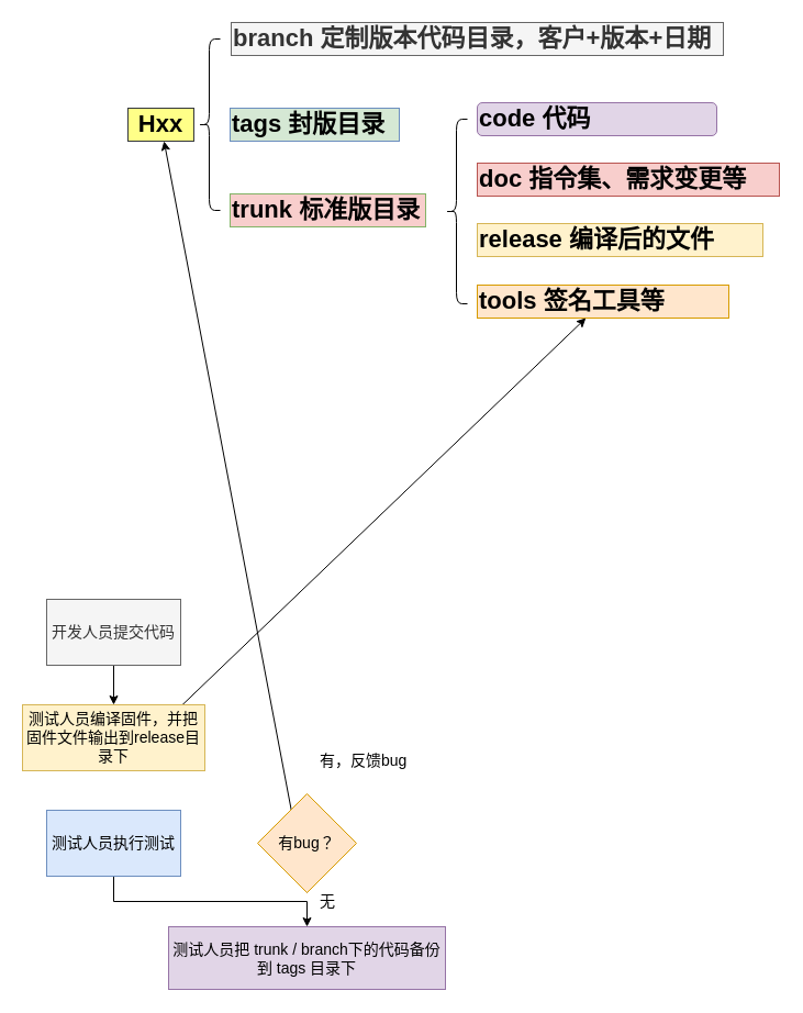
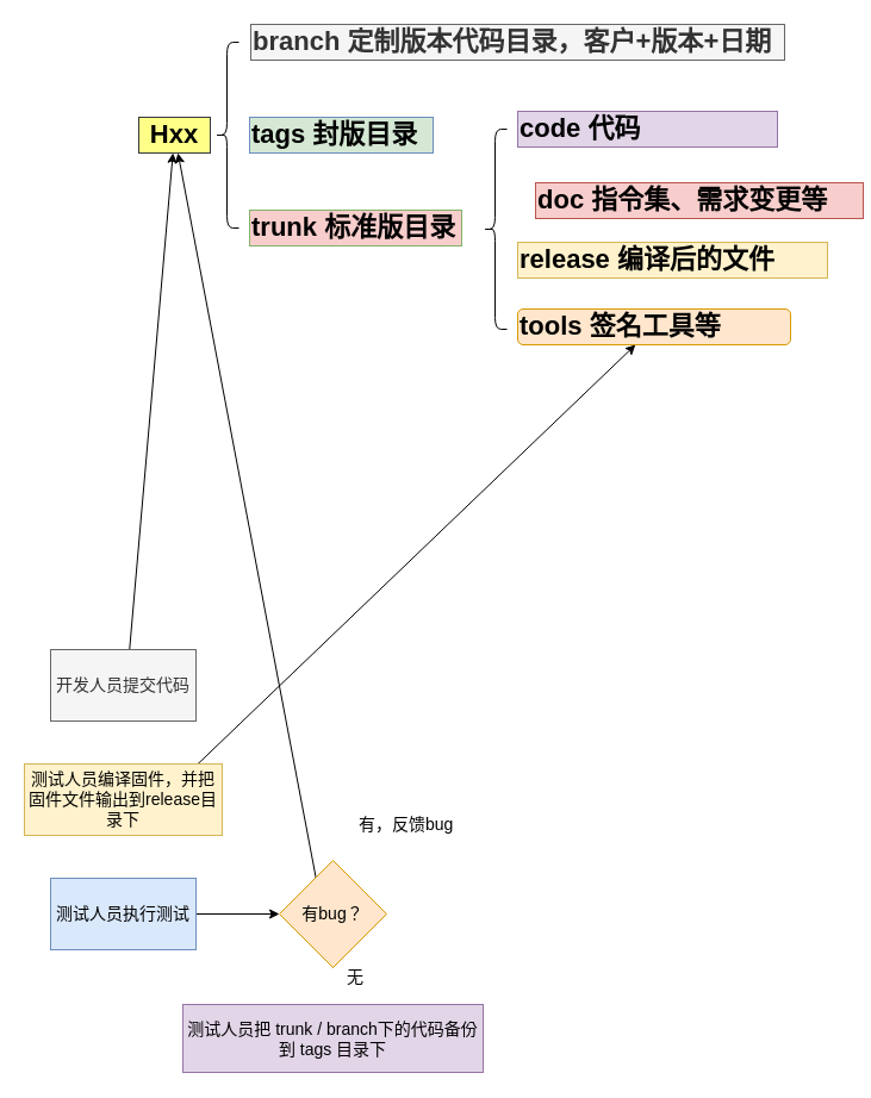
  <mxCell id="0" />
  <mxCell id="1" parent="0" />
  <mxCell id="2" value="Hxx" style="rounded=0;whiteSpace=wrap;html=1;fontSize=22;verticalAlign=middle;align=center;fontStyle=1;fillColor=#ffff88;strokeColor=#36393d;" parent="1" vertex="1"><mxGeometry x="116" y="98" width="60" height="30" as="geometry" /></mxCell>
  <mxCell id="3" value="" style="shape=curlyBracket;whiteSpace=wrap;html=1;rounded=1;fontSize=22;fontStyle=1;fillColor=none;" parent="1" vertex="1"><mxGeometry x="180" y="35" width="20" height="156" as="geometry" /></mxCell>
  <mxCell id="4" value="branch&amp;nbsp;&lt;span&gt;定制版本代码目录，&lt;/span&gt;&lt;span&gt;客户&lt;/span&gt;&lt;span&gt;+&lt;/span&gt;&lt;span&gt;版本&lt;/span&gt;&lt;span&gt;+&lt;/span&gt;&lt;span&gt;日期&amp;nbsp;&lt;/span&gt;" style="rounded=0;whiteSpace=wrap;html=1;strokeColor=#666666;fontSize=22;verticalAlign=middle;align=left;fontStyle=1;fillColor=#f5f5f5;fontColor=#333333;" parent="1" vertex="1"><mxGeometry x="210" y="20" width="448" height="30" as="geometry" /></mxCell>
  <mxCell id="5" value="tags 封版目录&lt;br&gt;" style="rounded=0;whiteSpace=wrap;html=1;strokeColor=#6c8ebf;fontSize=22;verticalAlign=middle;align=left;fontStyle=1;fillColor=#d5e8d4;" parent="1" vertex="1"><mxGeometry x="209" y="98" width="154" height="30" as="geometry" /></mxCell>
  <mxCell id="6" value="trunk&amp;nbsp;&lt;span&gt;标准版目录&lt;/span&gt;&lt;br&gt;" style="rounded=0;whiteSpace=wrap;html=1;strokeColor=#82b366;fontSize=22;verticalAlign=middle;align=left;fontStyle=1;fillColor=#f8cecc;" parent="1" vertex="1"><mxGeometry x="209" y="176" width="178" height="30" as="geometry" /></mxCell>
  <mxCell id="7" value="" style="shape=curlyBracket;whiteSpace=wrap;html=1;rounded=1;fontSize=22;fontStyle=1;fillColor=none;" parent="1" vertex="1"><mxGeometry x="405" y="108" width="20" height="168" as="geometry" /></mxCell>
- <mxCell id="8" value="code 代码&lt;br&gt;" style="whiteSpace=wrap;html=1;strokeColor=#9673a6;fontSize=22;verticalAlign=middle;align=left;fontStyle=1;fillColor=#e1d5e7;rounded=1;" parent="1" vertex="1"><mxGeometry x="434" y="93" width="218" height="30" as="geometry" /></mxCell>
- <mxCell id="9" value="doc&amp;nbsp;&lt;span&gt;指令集、需求变更等&lt;/span&gt;" style="rounded=0;whiteSpace=wrap;html=1;strokeColor=#b85450;fontSize=22;verticalAlign=middle;align=left;fontStyle=1;fillColor=#f8cecc;" parent="1" vertex="1"><mxGeometry x="434" y="148" width="275" height="30" as="geometry" /></mxCell>
+ <mxCell id="8" value="code 代码&lt;br&gt;" style="rounded=0;whiteSpace=wrap;html=1;strokeColor=#9673a6;fontSize=22;verticalAlign=middle;align=left;fontStyle=1;fillColor=#e1d5e7;" parent="1" vertex="1"><mxGeometry x="434" y="93" width="218" height="30" as="geometry" /></mxCell>
+ <mxCell id="9" value="doc&amp;nbsp;&lt;span&gt;指令集、需求变更等&lt;/span&gt;" style="rounded=0;whiteSpace=wrap;html=1;strokeColor=#b85450;fontSize=22;verticalAlign=middle;align=left;fontStyle=1;fillColor=#f8cecc;" parent="1" vertex="1"><mxGeometry x="449" y="153" width="275" height="30" as="geometry" /></mxCell>
  <mxCell id="10" value="release 编译&lt;span&gt;后的文件&lt;/span&gt;" style="rounded=0;whiteSpace=wrap;html=1;strokeColor=#d6b656;fontSize=22;verticalAlign=middle;align=left;fontStyle=1;fillColor=#fff2cc;" parent="1" vertex="1"><mxGeometry x="434" y="203" width="260" height="30" as="geometry" /></mxCell>
- <mxCell id="11" value="tools&amp;nbsp;&lt;span&gt;签名工具等&lt;/span&gt;" style="rounded=0;whiteSpace=wrap;html=1;strokeColor=#d79b00;fontSize=22;verticalAlign=middle;align=left;fontStyle=1;fillColor=#ffe6cc;" parent="1" vertex="1"><mxGeometry x="434" y="259" width="229" height="30" as="geometry" /></mxCell>
- <mxCell id="12" style="edgeStyle=none;rounded=0;orthogonalLoop=1;jettySize=auto;html=1;exitX=0.5;exitY=1;exitDx=0;exitDy=0;fontSize=14;" edge="1" parent="1" source="13" target="15"><mxGeometry relative="1" as="geometry" /></mxCell>
+ <mxCell id="11" value="tools&amp;nbsp;&lt;span&gt;签名工具等&lt;/span&gt;" style="whiteSpace=wrap;html=1;strokeColor=#d79b00;fontSize=22;verticalAlign=middle;align=left;fontStyle=1;fillColor=#ffe6cc;rounded=1;" parent="1" vertex="1"><mxGeometry x="434" y="259" width="229" height="30" as="geometry" /></mxCell>
+ <mxCell id="12" style="edgeStyle=none;rounded=0;orthogonalLoop=1;jettySize=auto;html=1;exitX=0.5;exitY=1;exitDx=0;exitDy=0;fontSize=14;" edge="1" parent="1" source="13" target="2"><mxGeometry relative="1" as="geometry" /></mxCell>
  <mxCell id="13" value="开发人员提交代码" style="rounded=0;whiteSpace=wrap;html=1;fontSize=14;align=center;fillColor=#f5f5f5;strokeColor=#666666;fontColor=#333333;" parent="1" vertex="1"><mxGeometry x="42" y="545" width="122" height="60" as="geometry" /></mxCell>
  <mxCell id="14" style="edgeStyle=none;rounded=0;orthogonalLoop=1;jettySize=auto;html=1;exitX=0.5;exitY=1;exitDx=0;exitDy=0;fontSize=14;" edge="1" parent="1" source="15" target="11"><mxGeometry relative="1" as="geometry" /></mxCell>
  <mxCell id="15" value="测试人员编译固件，并把固件文件输出到release目录下&lt;br&gt;" style="rounded=0;whiteSpace=wrap;html=1;fontSize=14;align=center;fillColor=#fff2cc;strokeColor=#d6b656;" vertex="1" parent="1"><mxGeometry x="20" y="641" width="166" height="60" as="geometry" /></mxCell>
- <mxCell id="16" value="" style="edgeStyle=orthogonalEdgeStyle;rounded=0;orthogonalLoop=1;jettySize=auto;html=1;fontSize=14;" parent="1" source="17" target="21" edge="1"><mxGeometry relative="1" as="geometry" /></mxCell>
+ <mxCell id="16" value="" style="edgeStyle=orthogonalEdgeStyle;rounded=0;orthogonalLoop=1;jettySize=auto;html=1;fontSize=14;" parent="1" source="17" target="19" edge="1"><mxGeometry relative="1" as="geometry" /></mxCell>
  <mxCell id="17" value="测试人员执行测试" style="rounded=0;whiteSpace=wrap;html=1;fontSize=14;align=center;fillColor=#dae8fc;strokeColor=#6c8ebf;" parent="1" vertex="1"><mxGeometry x="42" y="737" width="122" height="60" as="geometry" /></mxCell>
  <mxCell id="18" style="edgeStyle=none;rounded=0;orthogonalLoop=1;jettySize=auto;html=1;exitX=0.5;exitY=1;exitDx=0;exitDy=0;fontSize=14;" edge="1" parent="1" source="19" target="2"><mxGeometry relative="1" as="geometry" /></mxCell>
  <mxCell id="19" value="有bug？" style="rhombus;whiteSpace=wrap;html=1;fontSize=14;align=center;fillColor=#ffe6cc;strokeColor=#d79b00;" parent="1" vertex="1"><mxGeometry x="234" y="722" width="90" height="90" as="geometry" /></mxCell>
- <mxCell id="20" value="有，反馈bug" style="text;html=1;resizable=0;points=[];autosize=1;align=left;verticalAlign=top;spacingTop=-4;fontSize=14;" parent="1" vertex="1"><mxGeometry x="289" y="681" width="113" height="21" as="geometry" /></mxCell>
+ <mxCell id="20" value="有，反馈bug" style="text;html=1;resizable=0;points=[];autosize=1;align=left;verticalAlign=top;spacingTop=-4;fontSize=14;" parent="1" vertex="1"><mxGeometry x="299" y="681" width="113" height="21" as="geometry" /></mxCell>
  <mxCell id="21" value="测试人员把 trunk / branch下的代码备份到 tags 目录下" style="rounded=0;whiteSpace=wrap;html=1;fontSize=14;align=center;fillColor=#e1d5e7;strokeColor=#9673a6;" parent="1" vertex="1"><mxGeometry x="153" y="843" width="252" height="57" as="geometry" /></mxCell>
  <mxCell id="22" value="无" style="text;html=1;resizable=0;points=[];autosize=1;align=left;verticalAlign=top;spacingTop=-4;fontSize=14;" parent="1" vertex="1"><mxGeometry x="289" y="809" width="28" height="21" as="geometry" /></mxCell>
